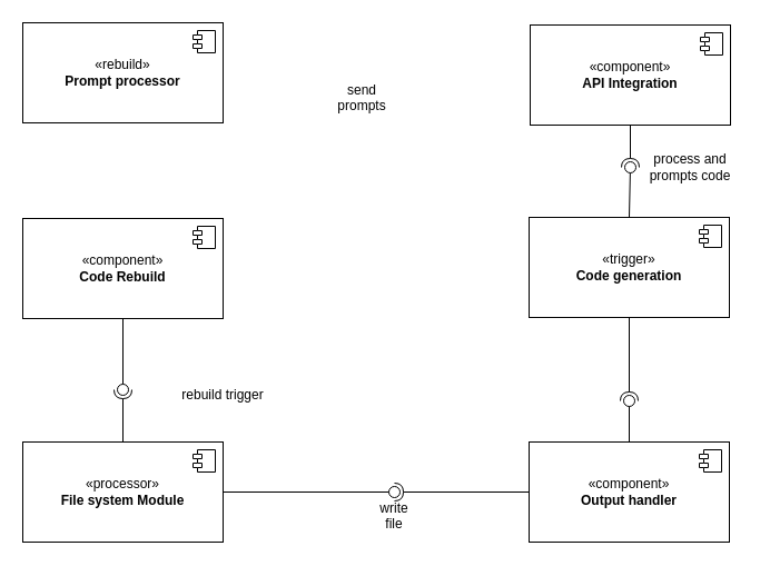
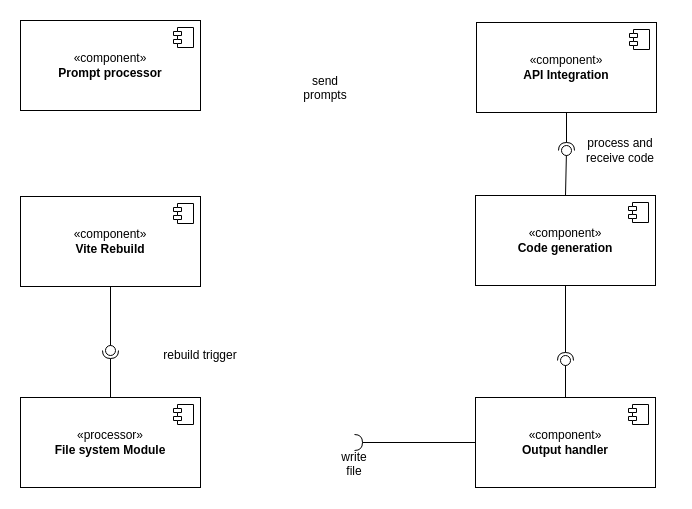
  <mxCell id="0" />
  <mxCell id="1" parent="0" />
- <mxCell id="2" value="«rebuild»&lt;br&gt;&lt;b&gt;Prompt processor&lt;/b&gt;" style="html=1;dropTarget=0;whiteSpace=wrap;" vertex="1" parent="1"><mxGeometry x="20" y="20" width="180" height="90" as="geometry" /></mxCell>
+ <mxCell id="2" value="«component»&lt;br&gt;&lt;b&gt;Prompt processor&lt;/b&gt;" style="html=1;dropTarget=0;whiteSpace=wrap;" vertex="1" parent="1"><mxGeometry x="20" y="20" width="180" height="90" as="geometry" /></mxCell>
  <mxCell id="3" value="" style="shape=module;jettyWidth=8;jettyHeight=4;" vertex="1" parent="2"><mxGeometry x="1" width="20" height="20" relative="1" as="geometry"><mxPoint x="-27" y="7" as="offset" /></mxGeometry></mxCell>
  <mxCell id="4" value="«component»&lt;br&gt;&lt;b&gt;API Integration&lt;/b&gt;" style="html=1;dropTarget=0;whiteSpace=wrap;" vertex="1" parent="1"><mxGeometry x="476" y="22" width="180" height="90" as="geometry" /></mxCell>
  <mxCell id="5" value="" style="shape=module;jettyWidth=8;jettyHeight=4;" vertex="1" parent="4"><mxGeometry x="1" width="20" height="20" relative="1" as="geometry"><mxPoint x="-27" y="7" as="offset" /></mxGeometry></mxCell>
- <mxCell id="6" value="«trigger»&lt;br&gt;&lt;b&gt;Code generation&lt;/b&gt;" style="html=1;dropTarget=0;whiteSpace=wrap;" vertex="1" parent="1"><mxGeometry x="475" y="195" width="180" height="90" as="geometry" /></mxCell>
+ <mxCell id="6" value="«component»&lt;br&gt;&lt;b&gt;Code generation&lt;/b&gt;" style="html=1;dropTarget=0;whiteSpace=wrap;" vertex="1" parent="1"><mxGeometry x="475" y="195" width="180" height="90" as="geometry" /></mxCell>
  <mxCell id="7" value="" style="shape=module;jettyWidth=8;jettyHeight=4;" vertex="1" parent="6"><mxGeometry x="1" width="20" height="20" relative="1" as="geometry"><mxPoint x="-27" y="7" as="offset" /></mxGeometry></mxCell>
  <mxCell id="8" value="«component»&lt;br&gt;&lt;b&gt;Output handler&lt;/b&gt;&lt;span style=&quot;color: rgba(0, 0, 0, 0); font-family: monospace; font-size: 0px; text-align: start; text-wrap-mode: nowrap;&quot;&gt;%3CmxGraphModel%3E%3Croot%3E%3CmxCell%20id%3D%220%22%2F%3E%3CmxCell%20id%3D%221%22%20parent%3D%220%22%2F%3E%3CmxCell%20id%3D%222%22%20value%3D%22%C2%ABcomponent%C2%BB%26lt%3Bbr%26gt%3B%26lt%3Bb%26gt%3BAPI%20Integration%26lt%3B%2Fb%26gt%3B%22%20style%3D%22html%3D1%3BdropTarget%3D0%3BwhiteSpace%3Dwrap%3B%22%20vertex%3D%221%22%20parent%3D%221%22%3E%3CmxGeometry%20x%3D%22360%22%20y%3D%22140%22%20width%3D%22180%22%20height%3D%2290%22%20as%3D%22geometry%22%2F%3E%3C%2FmxCell%3E%3CmxCell%20id%3D%223%22%20value%3D%22%22%20style%3D%22shape%3Dmodule%3BjettyWidth%3D8%3BjettyHeight%3D4%3B%22%20vertex%3D%221%22%20parent%3D%222%22%3E%3CmxGeometry%20x%3D%221%22%20width%3D%2220%22%20height%3D%2220%22%20relative%3D%221%22%20as%3D%22geometry%22%3E%3CmxPoint%20x%3D%22-27%22%20y%3D%227%22%20as%3D%22offset%22%2F%3E%3C%2FmxGeometry%3E%3C%2FmxCell%3E%3C%2Froot%3E%3C%2FmxGraphModel%3E&lt;/span&gt;" style="html=1;dropTarget=0;whiteSpace=wrap;" vertex="1" parent="1"><mxGeometry x="475" y="397" width="180" height="90" as="geometry" /></mxCell>
  <mxCell id="9" value="" style="shape=module;jettyWidth=8;jettyHeight=4;" vertex="1" parent="8"><mxGeometry x="1" width="20" height="20" relative="1" as="geometry"><mxPoint x="-27" y="7" as="offset" /></mxGeometry></mxCell>
  <mxCell id="10" value="«processor»&lt;br&gt;&lt;b&gt;File system Module&lt;/b&gt;" style="html=1;dropTarget=0;whiteSpace=wrap;" vertex="1" parent="1"><mxGeometry x="20" y="397" width="180" height="90" as="geometry" /></mxCell>
  <mxCell id="11" value="" style="shape=module;jettyWidth=8;jettyHeight=4;" vertex="1" parent="10"><mxGeometry x="1" width="20" height="20" relative="1" as="geometry"><mxPoint x="-27" y="7" as="offset" /></mxGeometry></mxCell>
- <mxCell id="12" value="«component»&lt;br&gt;&lt;b&gt;Code Rebuild&lt;/b&gt;" style="html=1;dropTarget=0;whiteSpace=wrap;" vertex="1" parent="1"><mxGeometry x="20" y="196" width="180" height="90" as="geometry" /></mxCell>
+ <mxCell id="12" value="«component»&lt;br&gt;&lt;b&gt;Vite Rebuild&lt;/b&gt;" style="html=1;dropTarget=0;whiteSpace=wrap;" vertex="1" parent="1"><mxGeometry x="20" y="196" width="180" height="90" as="geometry" /></mxCell>
  <mxCell id="13" value="" style="shape=module;jettyWidth=8;jettyHeight=4;" vertex="1" parent="12"><mxGeometry x="1" width="20" height="20" relative="1" as="geometry"><mxPoint x="-27" y="7" as="offset" /></mxGeometry></mxCell>
  <mxCell id="14" value="&lt;div&gt;&lt;br&gt;&lt;/div&gt;&lt;div&gt;&lt;br&gt;&lt;/div&gt;&lt;div&gt;&lt;br&gt;&lt;/div&gt;&lt;div&gt;send prompts&lt;/div&gt;" style="ellipse;whiteSpace=wrap;html=1;align=center;aspect=fixed;fillColor=none;strokeColor=none;resizable=0;perimeter=centerPerimeter;rotatable=0;allowArrows=0;points=[];outlineConnect=1;" vertex="1" parent="1"><mxGeometry x="320" y="61" width="10" height="10" as="geometry" /></mxCell>
  <mxCell id="15" value="" style="rounded=0;orthogonalLoop=1;jettySize=auto;html=1;endArrow=halfCircle;endFill=0;endSize=6;strokeWidth=1;sketch=0;exitX=0.5;exitY=1;exitDx=0;exitDy=0;" edge="1" parent="1" source="4"><mxGeometry relative="1" as="geometry"><mxPoint x="380" y="180" as="sourcePoint" /><mxPoint x="566" y="150" as="targetPoint" /></mxGeometry></mxCell>
  <mxCell id="16" value="" style="rounded=0;orthogonalLoop=1;jettySize=auto;html=1;endArrow=oval;endFill=0;sketch=0;sourcePerimeterSpacing=0;targetPerimeterSpacing=0;endSize=10;exitX=0.5;exitY=0;exitDx=0;exitDy=0;" edge="1" parent="1" source="6"><mxGeometry relative="1" as="geometry"><mxPoint x="510" y="150" as="sourcePoint" /><mxPoint x="566" y="150" as="targetPoint" /></mxGeometry></mxCell>
- <mxCell id="17" value="process and prompts code" style="text;html=1;align=center;verticalAlign=middle;whiteSpace=wrap;rounded=0;" vertex="1" parent="1"><mxGeometry x="570" y="135" width="100" height="30" as="geometry" /></mxCell>
+ <mxCell id="17" value="process and receive code" style="text;html=1;align=center;verticalAlign=middle;whiteSpace=wrap;rounded=0;" vertex="1" parent="1"><mxGeometry x="570" y="135" width="100" height="30" as="geometry" /></mxCell>
  <mxCell id="18" value="" style="rounded=0;orthogonalLoop=1;jettySize=auto;html=1;endArrow=halfCircle;endFill=0;endSize=6;strokeWidth=1;sketch=0;exitX=0.5;exitY=1;exitDx=0;exitDy=0;" edge="1" target="20" parent="1" source="6"><mxGeometry relative="1" as="geometry"><mxPoint x="755" y="448" as="sourcePoint" /></mxGeometry></mxCell>
  <mxCell id="19" value="" style="rounded=0;orthogonalLoop=1;jettySize=auto;html=1;endArrow=oval;endFill=0;sketch=0;sourcePerimeterSpacing=0;targetPerimeterSpacing=0;endSize=10;exitX=0.5;exitY=0;exitDx=0;exitDy=0;" edge="1" target="20" parent="1" source="8"><mxGeometry relative="1" as="geometry"><mxPoint x="500" y="365" as="sourcePoint" /></mxGeometry></mxCell>
  <mxCell id="20" value="" style="ellipse;whiteSpace=wrap;html=1;align=center;aspect=fixed;fillColor=none;strokeColor=none;resizable=0;perimeter=centerPerimeter;rotatable=0;allowArrows=0;points=[];outlineConnect=1;" vertex="1" parent="1"><mxGeometry x="560" y="355" width="10" height="10" as="geometry" /></mxCell>
  <mxCell id="21" value="" style="rounded=0;orthogonalLoop=1;jettySize=auto;html=1;endArrow=halfCircle;endFill=0;endSize=6;strokeWidth=1;sketch=0;exitX=0;exitY=0.5;exitDx=0;exitDy=0;" edge="1" target="23" parent="1" source="8"><mxGeometry relative="1" as="geometry"><mxPoint x="380" y="310" as="sourcePoint" /></mxGeometry></mxCell>
- <mxCell id="22" value="" style="rounded=0;orthogonalLoop=1;jettySize=auto;html=1;endArrow=oval;endFill=0;sketch=0;sourcePerimeterSpacing=0;targetPerimeterSpacing=0;endSize=10;exitX=1;exitY=0.5;exitDx=0;exitDy=0;" edge="1" target="23" parent="1" source="10"><mxGeometry relative="1" as="geometry"><mxPoint x="340" y="310" as="sourcePoint" /></mxGeometry></mxCell>
  <mxCell id="23" value="&lt;div&gt;&lt;br&gt;&lt;/div&gt;&lt;div&gt;&lt;br&gt;&lt;/div&gt;&lt;div&gt;&lt;br&gt;&lt;/div&gt;&lt;div&gt;write file&lt;/div&gt;" style="ellipse;whiteSpace=wrap;html=1;align=center;aspect=fixed;fillColor=none;strokeColor=none;resizable=0;perimeter=centerPerimeter;rotatable=0;allowArrows=0;points=[];outlineConnect=1;" vertex="1" parent="1"><mxGeometry x="349" y="437" width="10" height="10" as="geometry" /></mxCell>
  <mxCell id="24" value="" style="rounded=0;orthogonalLoop=1;jettySize=auto;html=1;endArrow=halfCircle;endFill=0;endSize=6;strokeWidth=1;sketch=0;exitX=0.5;exitY=0;exitDx=0;exitDy=0;" edge="1" target="26" parent="1" source="10"><mxGeometry relative="1" as="geometry"><mxPoint x="380" y="250" as="sourcePoint" /></mxGeometry></mxCell>
  <mxCell id="25" value="" style="rounded=0;orthogonalLoop=1;jettySize=auto;html=1;endArrow=oval;endFill=0;sketch=0;sourcePerimeterSpacing=0;targetPerimeterSpacing=0;endSize=10;exitX=0.5;exitY=1;exitDx=0;exitDy=0;" edge="1" target="26" parent="1" source="12"><mxGeometry relative="1" as="geometry"><mxPoint x="340" y="250" as="sourcePoint" /></mxGeometry></mxCell>
  <mxCell id="26" value="" style="ellipse;whiteSpace=wrap;html=1;align=center;aspect=fixed;fillColor=none;strokeColor=none;resizable=0;perimeter=centerPerimeter;rotatable=0;allowArrows=0;points=[];outlineConnect=1;" vertex="1" parent="1"><mxGeometry x="105" y="345" width="10" height="10" as="geometry" /></mxCell>
  <mxCell id="27" value="rebuild trigger" style="text;html=1;align=center;verticalAlign=middle;whiteSpace=wrap;rounded=0;" vertex="1" parent="1"><mxGeometry x="150" y="340" width="100" height="30" as="geometry" /></mxCell>
